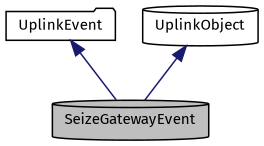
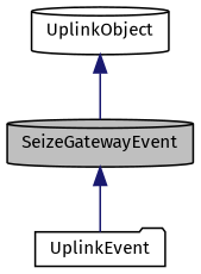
  digraph {
    fontname="Fira Sans"
    node [color=black fillcolor=white fontname="Fira Sans" fontsize=10 shape=cylinder style=filled]
    edge [color=midnightblue dir=back fontname="Fira Sans" fontsize=10 labelfontname=Helvetica labelfontsize=10 style=solid]
    n1 [fillcolor=grey75 fontcolor=black height=0.2 label=SeizeGatewayEvent width=0.4]
    n2 [height=0.2 label=UplinkEvent shape=folder width=0.4]
    n3 [height=0.2 label=UplinkObject width=0.4]
-   n2 -> n1
+   n1 -> n2
    n3 -> n1
  }
